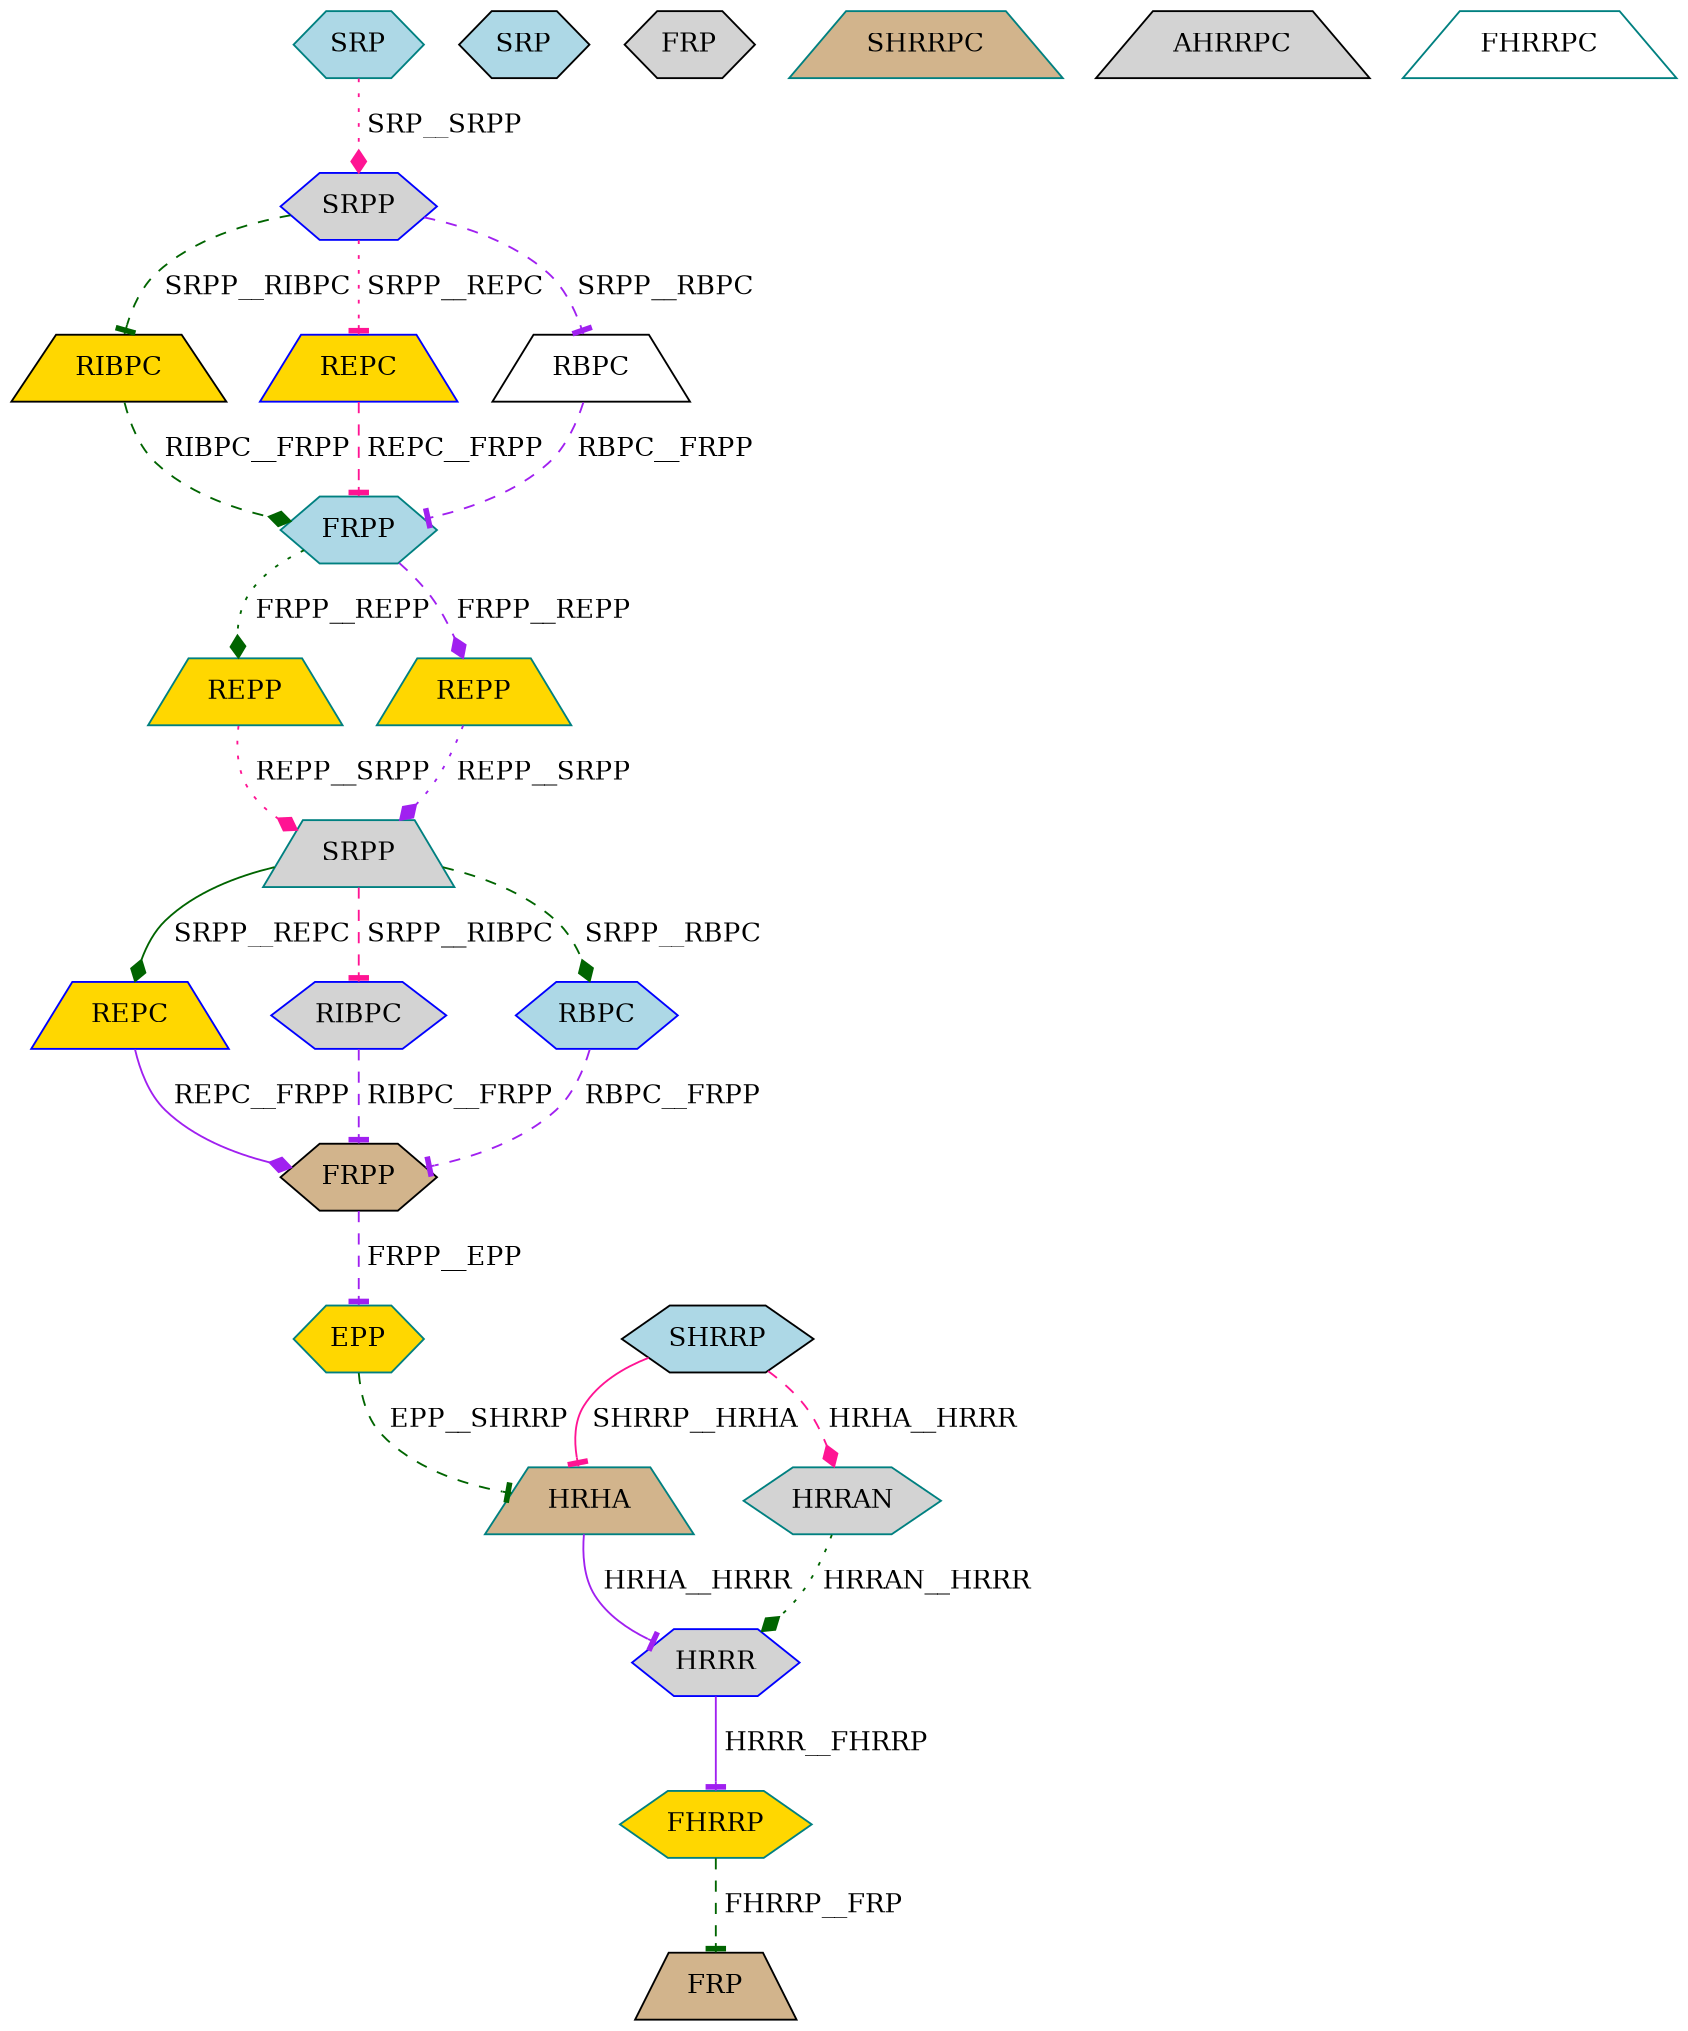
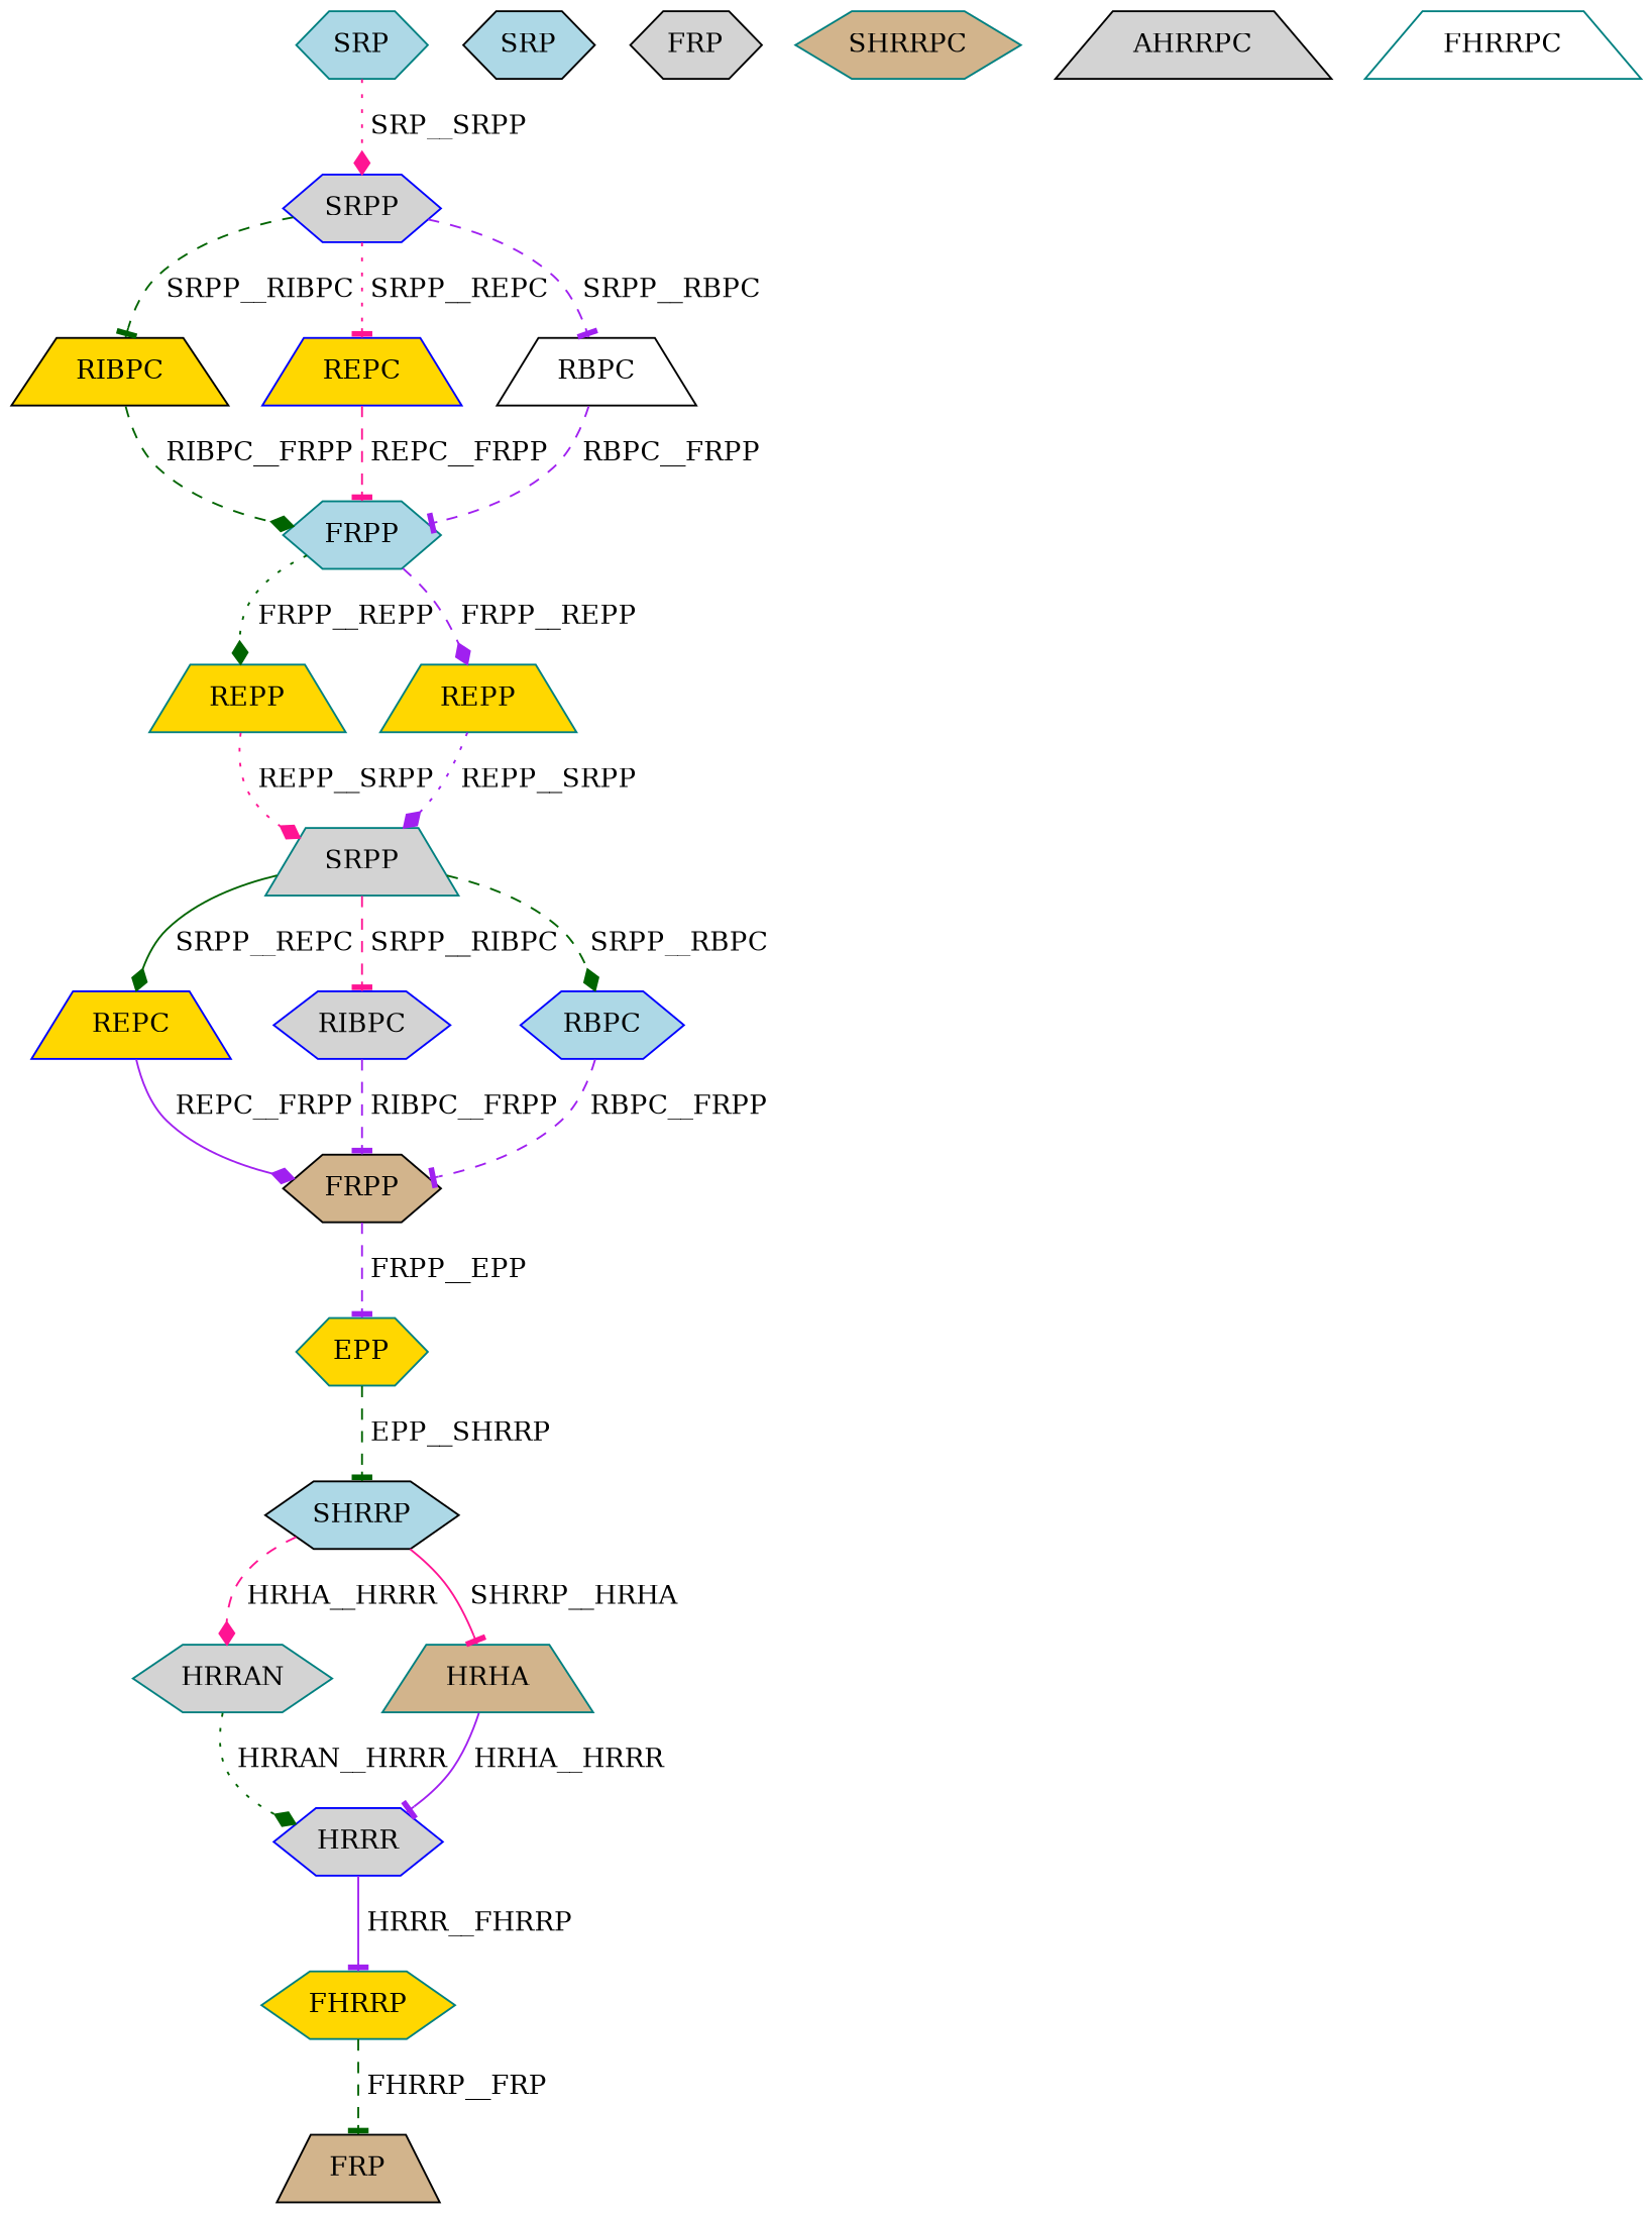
  digraph {
    node [color=teal fillcolor=lightgrey fontcolor=black shape=hexagon style=filled]
    edge [arrowhead=tee color=purple fontcolor=black style=dashed]
    n1 [fillcolor=lightblue label=SRP]
    n2 [color=blue label=SRPP]
    n3 [color=black fillcolor=gold label=RIBPC shape=trapezium]
    n4 [color=blue fillcolor=gold label=REPC shape=trapezium]
    n5 [color=black fillcolor=white label=RBPC shape=trapezium]
    n6 [fillcolor=lightblue label=FRPP]
    n7 [fillcolor=gold label=REPP shape=trapezium]
    n8 [fillcolor=gold label=REPP shape=trapezium]
    n9 [label=SRPP shape=trapezium]
    n10 [color=blue fillcolor=gold label=REPC shape=trapezium]
    n11 [color=blue label=RIBPC]
    n12 [color=blue fillcolor=lightblue label=RBPC]
    n13 [color=black fillcolor=tan label=FRPP]
    n14 [fillcolor=gold label=EPP]
    n15 [color=black fillcolor=lightblue label=SHRRP]
    n16 [label=HRRAN]
    n17 [fillcolor=tan label=HRHA shape=trapezium]
    n18 [color=blue label=HRRR]
    n19 [color=black fillcolor=lightblue label=SRP]
    n20 [color=black label=FRP]
-   n21 [fillcolor=tan label=SHRRPC shape=trapezium]
+   n21 [fillcolor=tan label=SHRRPC]
    n22 [fillcolor=gold label=FHRRP]
    n23 [color=black label=AHRRPC shape=trapezium]
    n24 [fillcolor=white label=FHRRPC shape=trapezium]
    n25 [color=black fillcolor=tan label=FRP shape=trapezium]
    n1 -> n2 [arrowhead=diamond color=deeppink label=" SRP__SRPP" style=dotted]
    n2 -> n3 [color=darkgreen label=" SRPP__RIBPC"]
    n2 -> n4 [color=deeppink label=" SRPP__REPC" style=dotted]
    n2 -> n5 [label=" SRPP__RBPC"]
    n3 -> n6 [arrowhead=diamond color=darkgreen label=" RIBPC__FRPP"]
    n4 -> n6 [color=deeppink label=" REPC__FRPP"]
    n5 -> n6 [label=" RBPC__FRPP"]
    n6 -> n7 [arrowhead=diamond color=darkgreen label=" FRPP__REPP" style=dotted]
    n6 -> n8 [arrowhead=diamond label=" FRPP__REPP"]
    n7 -> n9 [arrowhead=diamond color=deeppink label=" REPP__SRPP" style=dotted]
    n8 -> n9 [arrowhead=diamond label=" REPP__SRPP" style=dotted]
    n9 -> n10 [arrowhead=diamond color=darkgreen label=" SRPP__REPC" style=solid]
    n9 -> n11 [color=deeppink label=" SRPP__RIBPC"]
    n9 -> n12 [arrowhead=diamond color=darkgreen label=" SRPP__RBPC"]
    n10 -> n13 [arrowhead=diamond label=" REPC__FRPP" style=solid]
    n11 -> n13 [label=" RIBPC__FRPP"]
    n12 -> n13 [label=" RBPC__FRPP"]
    n13 -> n14 [label=" FRPP__EPP"]
-   n14 -> n17 [color=darkgreen label=" EPP__SHRRP"]
+   n14 -> n15 [color=darkgreen label=" EPP__SHRRP"]
    n15 -> n16 [arrowhead=diamond color=deeppink label=" HRHA__HRRR"]
    n15 -> n17 [color=deeppink label=" SHRRP__HRHA" style=solid]
    n16 -> n18 [arrowhead=diamond color=darkgreen label=" HRRAN__HRRR" style=dotted]
    n17 -> n18 [label=" HRHA__HRRR" style=solid]
    n18 -> n22 [label=" HRRR__FHRRP" style=solid]
    n22 -> n25 [color=darkgreen label=" FHRRP__FRP"]
  }
